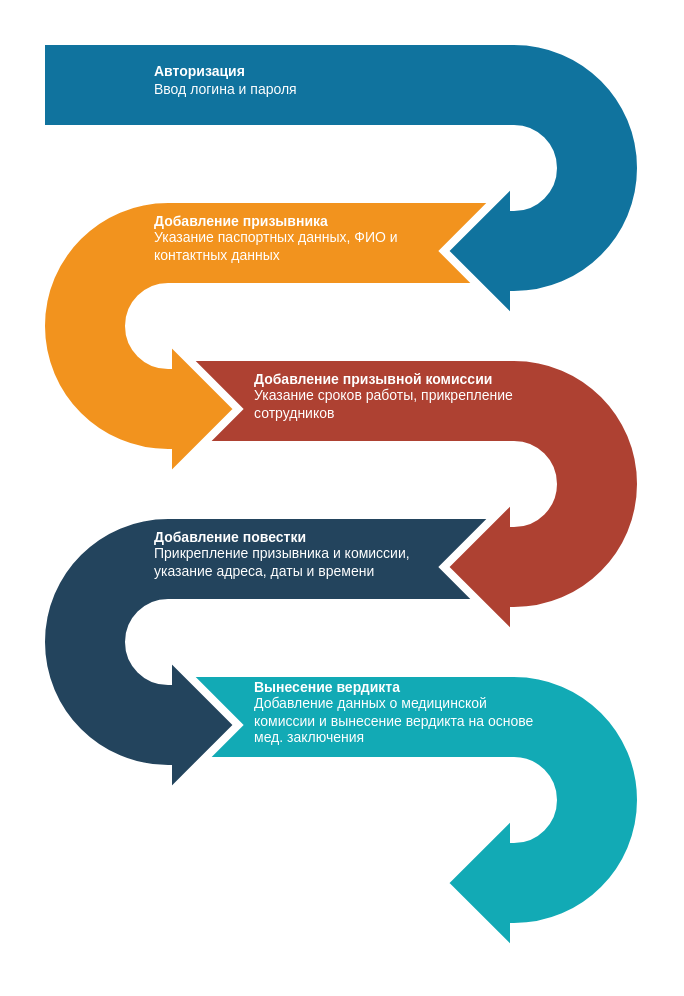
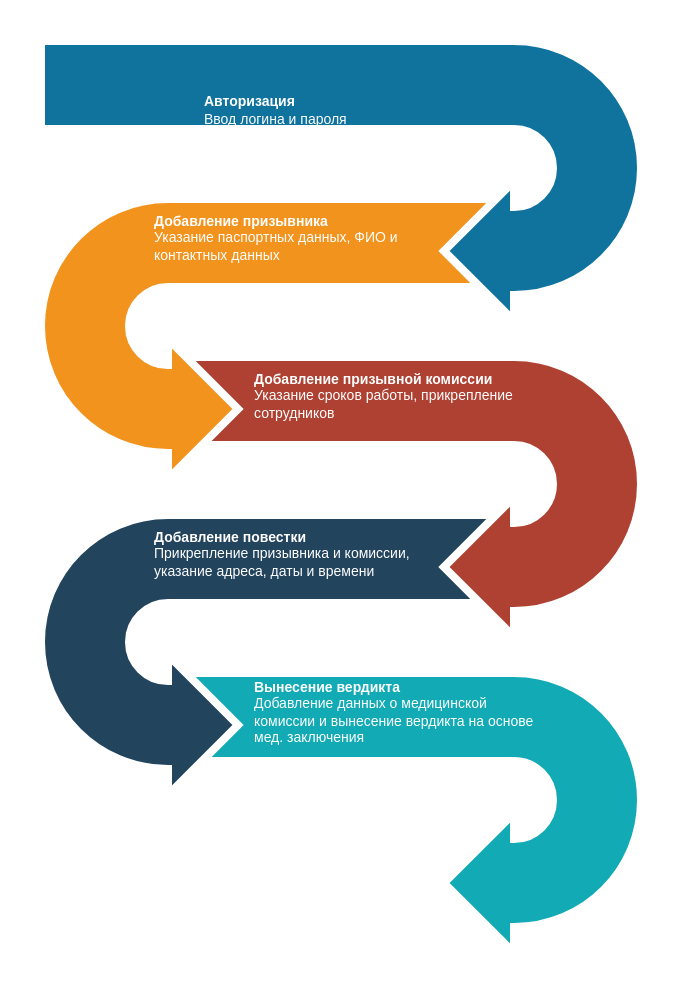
  <mxCell id="0" />
  <mxCell id="1" parent="0" />
  <mxCell id="2" value="" style="group" vertex="1" connectable="0" parent="1"><mxGeometry x="20" y="20" width="300" height="456" as="geometry" /></mxCell>
  <mxCell id="3" value="" style="html=1;shadow=0;dashed=0;align=center;verticalAlign=middle;shape=mxgraph.arrows2.uTurnArrow;dy=22;arrowHead=70;dx2=35;strokeColor=#ffffff;fillColor=#12AAB5;fontSize=12;fontColor=#3333FF;flipH=1;flipV=1;strokeWidth=4;" vertex="1" parent="2"><mxGeometry x="70" y="316" width="230" height="140" as="geometry" /></mxCell>
  <mxCell id="4" value="" style="html=1;shadow=0;dashed=0;align=center;verticalAlign=middle;shape=mxgraph.arrows2.uTurnArrow;dy=22;arrowHead=70;dx2=35;strokeColor=#ffffff;fillColor=#23445D;fontSize=12;fontColor=#3333FF;flipV=1;strokeWidth=4;" vertex="1" parent="2"><mxGeometry y="237" width="230" height="140" as="geometry" /></mxCell>
  <mxCell id="5" value="" style="html=1;shadow=0;dashed=0;align=center;verticalAlign=middle;shape=mxgraph.arrows2.uTurnArrow;dy=22;arrowHead=70;dx2=35;strokeColor=#ffffff;fillColor=#AE4132;fontSize=12;fontColor=#3333FF;flipH=1;flipV=1;strokeWidth=4;" vertex="1" parent="2"><mxGeometry x="70" y="158" width="230" height="140" as="geometry" /></mxCell>
  <mxCell id="6" value="" style="html=1;shadow=0;dashed=0;align=center;verticalAlign=middle;shape=mxgraph.arrows2.uTurnArrow;dy=22;arrowHead=70;dx2=35;strokeColor=#ffffff;fillColor=#F2931E;fontSize=12;fontColor=#3333FF;flipV=1;strokeWidth=4;" vertex="1" parent="2"><mxGeometry y="79" width="230" height="140" as="geometry" /></mxCell>
  <mxCell id="7" value="" style="html=1;shadow=0;dashed=0;align=center;verticalAlign=middle;shape=mxgraph.arrows2.uTurnArrow;dy=22;arrowHead=70;dx2=35;strokeColor=#ffffff;fillColor=#10739E;fontSize=12;fontColor=#3333FF;flipH=1;flipV=1;strokeWidth=4;" vertex="1" parent="2"><mxGeometry width="300" height="140" as="geometry" /></mxCell>
- <mxCell id="8" value="&lt;b style=&quot;font-size: 7px&quot;&gt;Авторизация&lt;/b&gt;&lt;br style=&quot;font-size: 7px&quot;&gt;Ввод логина и пароля" style="rounded=0;whiteSpace=wrap;shadow=0;strokeColor=none;strokeWidth=6;fillColor=none;fontSize=7;fontColor=#FFFFFF;align=left;html=1;spacingLeft=5;" vertex="1" parent="2"><mxGeometry x="50" width="150" height="40" as="geometry" /></mxCell>
+ <mxCell id="8" value="&lt;b style=&quot;font-size: 7px&quot;&gt;Авторизация&lt;/b&gt;&lt;br style=&quot;font-size: 7px&quot;&gt;Ввод логина и пароля" style="rounded=0;whiteSpace=wrap;shadow=0;strokeColor=none;strokeWidth=6;fillColor=none;fontSize=7;fontColor=#FFFFFF;align=left;html=1;spacingLeft=5;" vertex="1" parent="2"><mxGeometry x="75" y="15" width="150" height="40" as="geometry" /></mxCell>
  <mxCell id="9" value="&lt;b style=&quot;font-size: 7px&quot;&gt;Добавление призывника&lt;/b&gt;&lt;br style=&quot;font-size: 7px&quot;&gt;Указание паспортных данных, ФИО и контактных данных" style="rounded=0;whiteSpace=wrap;shadow=0;strokeColor=none;strokeWidth=6;fillColor=none;fontSize=7;fontColor=#FFFFFF;align=left;html=1;spacingLeft=5;" vertex="1" parent="2"><mxGeometry x="50" y="79" width="150" height="40" as="geometry" /></mxCell>
  <mxCell id="10" value="&lt;b style=&quot;font-size: 7px&quot;&gt;Добавление призывной комиссии&lt;/b&gt;&lt;br style=&quot;font-size: 7px&quot;&gt;Указание сроков работы, прикрепление сотрудников" style="rounded=0;whiteSpace=wrap;shadow=0;strokeColor=none;strokeWidth=6;fillColor=none;fontSize=7;fontColor=#FFFFFF;align=left;html=1;spacingLeft=5;" vertex="1" parent="2"><mxGeometry x="100" y="158" width="150" height="40" as="geometry" /></mxCell>
  <mxCell id="11" value="&lt;b style=&quot;font-size: 7px&quot;&gt;Добавление повестки&lt;/b&gt;&lt;br style=&quot;font-size: 7px&quot;&gt;Прикрепление призывника и комиссии, указание адреса, даты и времени&amp;nbsp;" style="rounded=0;whiteSpace=wrap;shadow=0;strokeColor=none;strokeWidth=6;fillColor=none;fontSize=7;fontColor=#FFFFFF;align=left;html=1;spacingLeft=5;" vertex="1" parent="2"><mxGeometry x="50" y="237" width="150" height="40" as="geometry" /></mxCell>
  <mxCell id="12" value="&lt;b&gt;Вынесение вердикта&lt;/b&gt;&lt;br style=&quot;font-size: 7px&quot;&gt;Добавление данных о медицинской комиссии и вынесение вердикта на основе мед. заключения" style="rounded=0;whiteSpace=wrap;shadow=0;strokeColor=none;strokeWidth=6;fillColor=none;fontSize=7;fontColor=#FFFFFF;align=left;html=1;spacingLeft=5;" vertex="1" parent="2"><mxGeometry x="100" y="316" width="150" height="40" as="geometry" /></mxCell>
